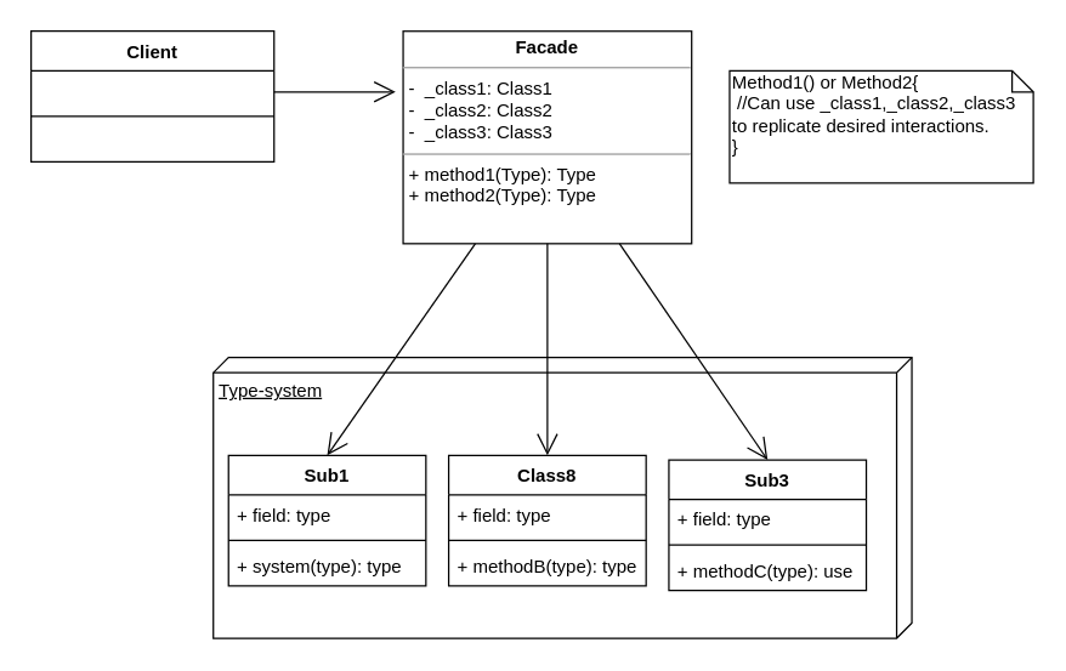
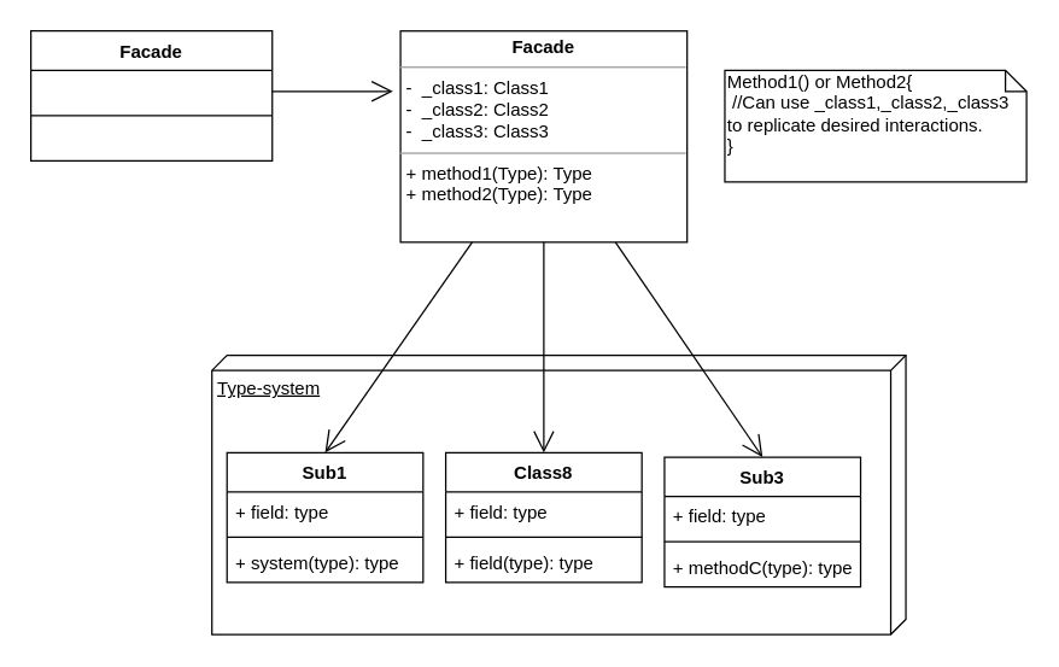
  <mxCell id="0" />
  <mxCell id="1" parent="0" />
  <mxCell id="2" value="&lt;p style=&quot;margin: 0px ; margin-top: 4px ; text-align: center&quot;&gt;&lt;b&gt;Facade&lt;/b&gt;&lt;/p&gt;&lt;hr size=&quot;1&quot;&gt;&lt;p style=&quot;margin: 0px ; margin-left: 4px&quot;&gt;-&amp;nbsp; _class1: Class1&amp;nbsp;&lt;/p&gt;&lt;p style=&quot;margin: 0px ; margin-left: 4px&quot;&gt;-&amp;nbsp; _class2: Class2&lt;/p&gt;&lt;p style=&quot;margin: 0px ; margin-left: 4px&quot;&gt;-&amp;nbsp; _class3: Class3&lt;br&gt;&lt;/p&gt;&lt;hr size=&quot;1&quot;&gt;&lt;p style=&quot;margin: 0px ; margin-left: 4px&quot;&gt;+ method1(Type): Type&lt;br&gt;+ method2(Type): Type&lt;/p&gt;&lt;p style=&quot;margin: 0px ; margin-left: 4px&quot;&gt;&lt;br&gt;&lt;/p&gt;" style="verticalAlign=top;align=left;overflow=fill;fontSize=12;fontFamily=Helvetica;html=1;" vertex="1" parent="1"><mxGeometry x="265" y="20" width="190" height="140" as="geometry" /></mxCell>
  <mxCell id="3" value="Type-system" style="verticalAlign=top;align=left;spacingTop=8;spacingLeft=2;spacingRight=12;shape=cube;size=10;direction=south;fontStyle=4;html=1;" vertex="1" parent="1"><mxGeometry x="140" y="235" width="460" height="185" as="geometry" /></mxCell>
  <mxCell id="4" value="Sub1" style="swimlane;fontStyle=1;align=center;verticalAlign=top;childLayout=stackLayout;horizontal=1;startSize=26;horizontalStack=0;resizeParent=1;resizeParentMax=0;resizeLast=0;collapsible=1;marginBottom=0;" vertex="1" parent="1"><mxGeometry x="150" y="299.5" width="130" height="86" as="geometry" /></mxCell>
  <mxCell id="5" value="+ field: type" style="text;strokeColor=none;fillColor=none;align=left;verticalAlign=top;spacingLeft=4;spacingRight=4;overflow=hidden;rotatable=0;points=[[0,0.5],[1,0.5]];portConstraint=eastwest;" vertex="1" parent="4"><mxGeometry y="26" width="130" height="26" as="geometry" /></mxCell>
  <mxCell id="6" value="" style="line;strokeWidth=1;fillColor=none;align=left;verticalAlign=middle;spacingTop=-1;spacingLeft=3;spacingRight=3;rotatable=0;labelPosition=right;points=[];portConstraint=eastwest;" vertex="1" parent="4"><mxGeometry y="52" width="130" height="8" as="geometry" /></mxCell>
  <mxCell id="7" value="+ system(type): type" style="text;strokeColor=none;fillColor=none;align=left;verticalAlign=top;spacingLeft=4;spacingRight=4;overflow=hidden;rotatable=0;points=[[0,0.5],[1,0.5]];portConstraint=eastwest;" vertex="1" parent="4"><mxGeometry y="60" width="130" height="26" as="geometry" /></mxCell>
  <mxCell id="8" value="Class8" style="swimlane;fontStyle=1;align=center;verticalAlign=top;childLayout=stackLayout;horizontal=1;startSize=26;horizontalStack=0;resizeParent=1;resizeParentMax=0;resizeLast=0;collapsible=1;marginBottom=0;" vertex="1" parent="1"><mxGeometry x="295" y="299.5" width="130" height="86" as="geometry" /></mxCell>
  <mxCell id="9" value="+ field: type" style="text;strokeColor=none;fillColor=none;align=left;verticalAlign=top;spacingLeft=4;spacingRight=4;overflow=hidden;rotatable=0;points=[[0,0.5],[1,0.5]];portConstraint=eastwest;" vertex="1" parent="8"><mxGeometry y="26" width="130" height="26" as="geometry" /></mxCell>
  <mxCell id="10" value="" style="line;strokeWidth=1;fillColor=none;align=left;verticalAlign=middle;spacingTop=-1;spacingLeft=3;spacingRight=3;rotatable=0;labelPosition=right;points=[];portConstraint=eastwest;" vertex="1" parent="8"><mxGeometry y="52" width="130" height="8" as="geometry" /></mxCell>
- <mxCell id="11" value="+ methodB(type): type" style="text;strokeColor=none;fillColor=none;align=left;verticalAlign=top;spacingLeft=4;spacingRight=4;overflow=hidden;rotatable=0;points=[[0,0.5],[1,0.5]];portConstraint=eastwest;" vertex="1" parent="8"><mxGeometry y="60" width="130" height="26" as="geometry" /></mxCell>
+ <mxCell id="11" value="+ field(type): type" style="text;strokeColor=none;fillColor=none;align=left;verticalAlign=top;spacingLeft=4;spacingRight=4;overflow=hidden;rotatable=0;points=[[0,0.5],[1,0.5]];portConstraint=eastwest;" vertex="1" parent="8"><mxGeometry y="60" width="130" height="26" as="geometry" /></mxCell>
  <mxCell id="12" value="Sub3" style="swimlane;fontStyle=1;align=center;verticalAlign=top;childLayout=stackLayout;horizontal=1;startSize=26;horizontalStack=0;resizeParent=1;resizeParentMax=0;resizeLast=0;collapsible=1;marginBottom=0;" vertex="1" parent="1"><mxGeometry x="440" y="302.5" width="130" height="86" as="geometry" /></mxCell>
  <mxCell id="13" value="+ field: type" style="text;strokeColor=none;fillColor=none;align=left;verticalAlign=top;spacingLeft=4;spacingRight=4;overflow=hidden;rotatable=0;points=[[0,0.5],[1,0.5]];portConstraint=eastwest;" vertex="1" parent="12"><mxGeometry y="26" width="130" height="26" as="geometry" /></mxCell>
  <mxCell id="14" value="" style="line;strokeWidth=1;fillColor=none;align=left;verticalAlign=middle;spacingTop=-1;spacingLeft=3;spacingRight=3;rotatable=0;labelPosition=right;points=[];portConstraint=eastwest;" vertex="1" parent="12"><mxGeometry y="52" width="130" height="8" as="geometry" /></mxCell>
- <mxCell id="15" value="+ methodC(type): use" style="text;strokeColor=none;fillColor=none;align=left;verticalAlign=top;spacingLeft=4;spacingRight=4;overflow=hidden;rotatable=0;points=[[0,0.5],[1,0.5]];portConstraint=eastwest;" vertex="1" parent="12"><mxGeometry y="60" width="130" height="26" as="geometry" /></mxCell>
+ <mxCell id="15" value="+ methodC(type): type" style="text;strokeColor=none;fillColor=none;align=left;verticalAlign=top;spacingLeft=4;spacingRight=4;overflow=hidden;rotatable=0;points=[[0,0.5],[1,0.5]];portConstraint=eastwest;" vertex="1" parent="12"><mxGeometry y="60" width="130" height="26" as="geometry" /></mxCell>
  <mxCell id="16" value="" style="endArrow=open;endFill=1;endSize=12;html=1;entryX=0.5;entryY=0;entryDx=0;entryDy=0;exitX=0.25;exitY=1;exitDx=0;exitDy=0;" edge="1" parent="1" source="2" target="4"><mxGeometry width="160" relative="1" as="geometry"><mxPoint x="540" y="100" as="sourcePoint" /><mxPoint x="700" y="100" as="targetPoint" /></mxGeometry></mxCell>
  <mxCell id="17" value="" style="endArrow=open;endFill=1;endSize=12;html=1;entryX=0.5;entryY=0;entryDx=0;entryDy=0;exitX=0.5;exitY=1;exitDx=0;exitDy=0;" edge="1" parent="1" source="2" target="8"><mxGeometry width="160" relative="1" as="geometry"><mxPoint x="550" y="110" as="sourcePoint" /><mxPoint x="710" y="110" as="targetPoint" /></mxGeometry></mxCell>
  <mxCell id="18" value="" style="endArrow=open;endFill=1;endSize=12;html=1;exitX=0.75;exitY=1;exitDx=0;exitDy=0;entryX=0.5;entryY=0;entryDx=0;entryDy=0;" edge="1" parent="1" source="2" target="12"><mxGeometry width="160" relative="1" as="geometry"><mxPoint x="550" y="130" as="sourcePoint" /><mxPoint x="710" y="130" as="targetPoint" /></mxGeometry></mxCell>
- <mxCell id="19" value="Client" style="swimlane;fontStyle=1;align=center;verticalAlign=top;childLayout=stackLayout;horizontal=1;startSize=26;horizontalStack=0;resizeParent=1;resizeParentMax=0;resizeLast=0;collapsible=1;marginBottom=0;" vertex="1" parent="1"><mxGeometry x="20" y="20" width="160" height="86" as="geometry" /></mxCell>
+ <mxCell id="19" value="Facade" style="swimlane;fontStyle=1;align=center;verticalAlign=top;childLayout=stackLayout;horizontal=1;startSize=26;horizontalStack=0;resizeParent=1;resizeParentMax=0;resizeLast=0;collapsible=1;marginBottom=0;" vertex="1" parent="1"><mxGeometry x="20" y="20" width="160" height="86" as="geometry" /></mxCell>
  <mxCell id="20" value=" " style="text;strokeColor=none;fillColor=none;align=left;verticalAlign=top;spacingLeft=4;spacingRight=4;overflow=hidden;rotatable=0;points=[[0,0.5],[1,0.5]];portConstraint=eastwest;" vertex="1" parent="19"><mxGeometry y="26" width="160" height="26" as="geometry" /></mxCell>
  <mxCell id="21" value="" style="line;strokeWidth=1;fillColor=none;align=left;verticalAlign=middle;spacingTop=-1;spacingLeft=3;spacingRight=3;rotatable=0;labelPosition=right;points=[];portConstraint=eastwest;" vertex="1" parent="19"><mxGeometry y="52" width="160" height="8" as="geometry" /></mxCell>
  <mxCell id="22" value=" " style="text;strokeColor=none;fillColor=none;align=left;verticalAlign=top;spacingLeft=4;spacingRight=4;overflow=hidden;rotatable=0;points=[[0,0.5],[1,0.5]];portConstraint=eastwest;" vertex="1" parent="19"><mxGeometry y="60" width="160" height="26" as="geometry" /></mxCell>
  <mxCell id="23" value="" style="endArrow=open;endFill=1;endSize=12;html=1;" edge="1" parent="1"><mxGeometry width="160" relative="1" as="geometry"><mxPoint x="180" y="60" as="sourcePoint" /><mxPoint x="260" y="60" as="targetPoint" /></mxGeometry></mxCell>
  <mxCell id="24" value="Method1() or Method2{&lt;br&gt;&amp;nbsp;//Can use _class1,_class2,_class3&lt;br&gt;to replicate desired interactions.&lt;br&gt;}&lt;br&gt;" style="shape=note;whiteSpace=wrap;html=1;size=14;verticalAlign=top;align=left;spacingTop=-6;" vertex="1" parent="1"><mxGeometry x="480" y="46" width="200" height="74" as="geometry" /></mxCell>
